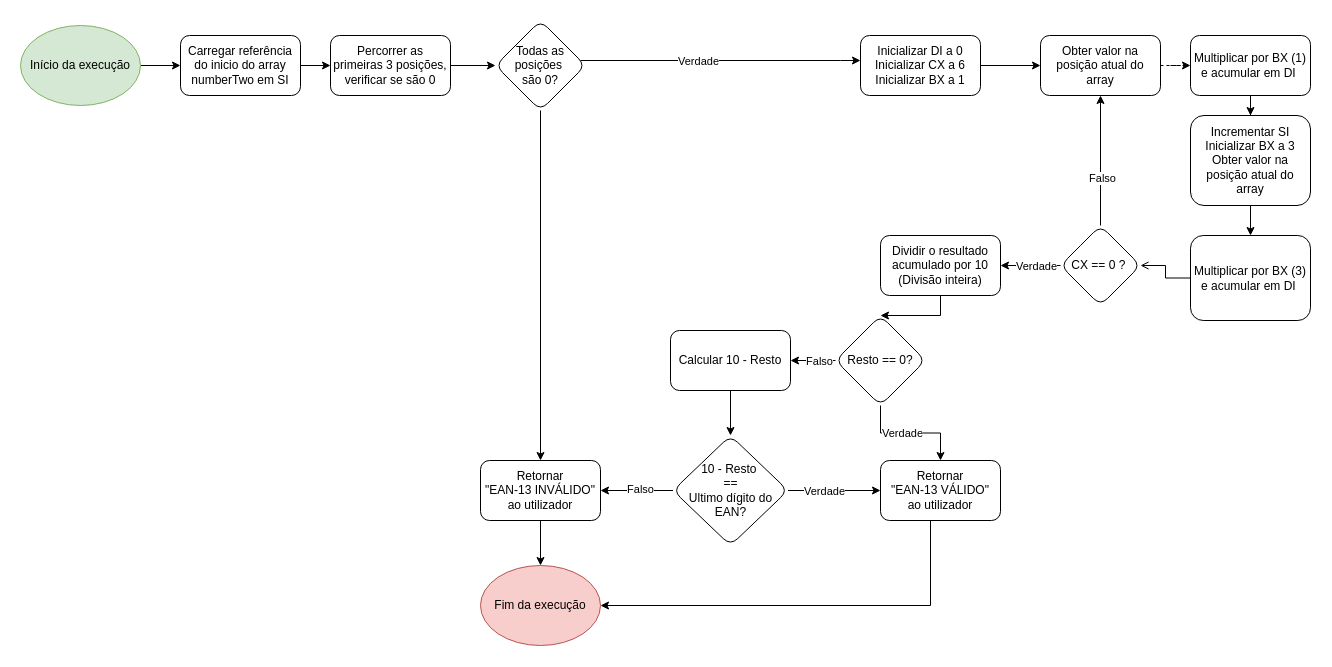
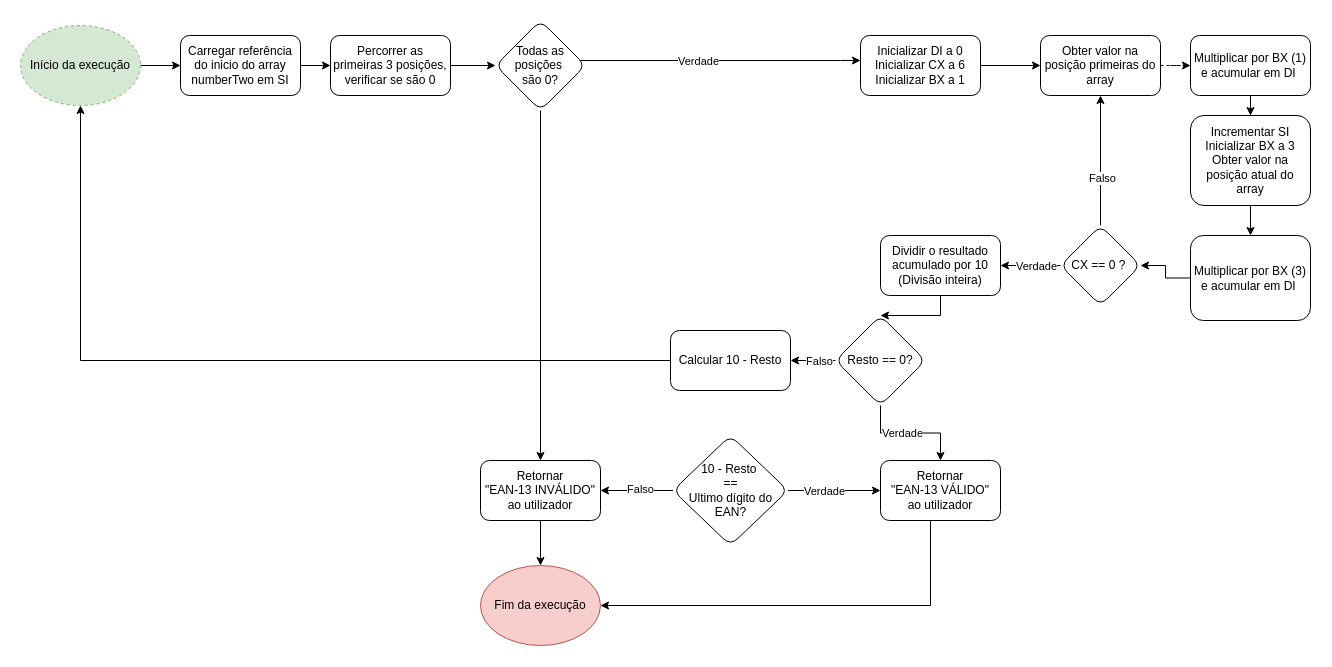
  <mxCell id="0" />
  <mxCell id="1" parent="0" />
  <mxCell id="2" value="" style="edgeStyle=orthogonalEdgeStyle;rounded=0;orthogonalLoop=1;jettySize=auto;html=1;" edge="1" parent="1" source="3" target="5"><mxGeometry relative="1" as="geometry" /></mxCell>
- <mxCell id="3" value="Início da execução" style="ellipse;whiteSpace=wrap;html=1;fillColor=#d5e8d4;strokeColor=#82b366;" vertex="1" parent="1"><mxGeometry x="20" y="25" width="120" height="80" as="geometry" /></mxCell>
+ <mxCell id="3" value="Início da execução" style="ellipse;whiteSpace=wrap;html=1;fillColor=#d5e8d4;strokeColor=#82b366;dashed=1;" vertex="1" parent="1"><mxGeometry x="20" y="25" width="120" height="80" as="geometry" /></mxCell>
  <mxCell id="4" value="" style="edgeStyle=orthogonalEdgeStyle;rounded=0;orthogonalLoop=1;jettySize=auto;html=1;" edge="1" parent="1" source="5" target="15"><mxGeometry relative="1" as="geometry" /></mxCell>
  <mxCell id="5" value="Carregar referência do inicio do array numberTwo em SI" style="rounded=1;whiteSpace=wrap;html=1;" vertex="1" parent="1"><mxGeometry x="180" y="35" width="120" height="60" as="geometry" /></mxCell>
  <mxCell id="6" value="" style="edgeStyle=orthogonalEdgeStyle;rounded=0;orthogonalLoop=1;jettySize=auto;html=1;" edge="1" parent="1" source="9" target="11"><mxGeometry relative="1" as="geometry"><Array as="points"><mxPoint x="840" y="60" /><mxPoint x="840" y="60" /></Array></mxGeometry></mxCell>
  <mxCell id="7" value="Verdade" style="edgeLabel;html=1;align=center;verticalAlign=middle;resizable=0;points=[];" vertex="1" connectable="0" parent="6"><mxGeometry x="-0.167" relative="1" as="geometry"><mxPoint as="offset" /></mxGeometry></mxCell>
  <mxCell id="8" style="edgeStyle=orthogonalEdgeStyle;rounded=0;orthogonalLoop=1;jettySize=auto;html=1;entryX=0.5;entryY=0;entryDx=0;entryDy=0;" edge="1" parent="1" source="9" target="44"><mxGeometry relative="1" as="geometry"><mxPoint x="730" y="595" as="targetPoint" /></mxGeometry></mxCell>
  <mxCell id="9" value="Todas as posições&amp;nbsp;&lt;div&gt;são 0?&lt;/div&gt;" style="rhombus;whiteSpace=wrap;html=1;rounded=1;" vertex="1" parent="1"><mxGeometry x="495" y="20" width="90" height="90" as="geometry" /></mxCell>
  <mxCell id="10" value="" style="edgeStyle=orthogonalEdgeStyle;rounded=0;orthogonalLoop=1;jettySize=auto;html=1;" edge="1" parent="1" source="11" target="13"><mxGeometry relative="1" as="geometry" /></mxCell>
  <mxCell id="11" value="Inicializar DI a 0&lt;div&gt;Inicializar CX a 6&lt;/div&gt;&lt;div&gt;Inicializar BX a 1&lt;/div&gt;" style="whiteSpace=wrap;html=1;rounded=1;" vertex="1" parent="1"><mxGeometry x="860" y="35" width="120" height="60" as="geometry" /></mxCell>
  <mxCell id="12" value="" style="edgeStyle=orthogonalEdgeStyle;rounded=0;orthogonalLoop=1;jettySize=auto;html=1;dashed=1;" edge="1" parent="1" source="13" target="17"><mxGeometry relative="1" as="geometry" /></mxCell>
- <mxCell id="13" value="Obter valor na posição atual do array" style="whiteSpace=wrap;html=1;rounded=1;" vertex="1" parent="1"><mxGeometry x="1040" y="35" width="120" height="60" as="geometry" /></mxCell>
+ <mxCell id="13" value="Obter valor na posição primeiras do array" style="whiteSpace=wrap;html=1;rounded=1;" vertex="1" parent="1"><mxGeometry x="1040" y="35" width="120" height="60" as="geometry" /></mxCell>
  <mxCell id="14" value="" style="edgeStyle=orthogonalEdgeStyle;rounded=0;orthogonalLoop=1;jettySize=auto;html=1;" edge="1" parent="1" source="15" target="9"><mxGeometry relative="1" as="geometry" /></mxCell>
  <mxCell id="15" value="Percorrer as primeiras 3 posições, verificar se são 0" style="whiteSpace=wrap;html=1;rounded=1;" vertex="1" parent="1"><mxGeometry x="330" y="35" width="120" height="60" as="geometry" /></mxCell>
  <mxCell id="16" value="" style="edgeStyle=orthogonalEdgeStyle;rounded=0;orthogonalLoop=1;jettySize=auto;html=1;" edge="1" parent="1" source="17" target="19"><mxGeometry relative="1" as="geometry" /></mxCell>
  <mxCell id="17" value="Multiplicar por BX (1) e acumular em DI&amp;nbsp;" style="whiteSpace=wrap;html=1;rounded=1;" vertex="1" parent="1"><mxGeometry x="1190" y="35" width="120" height="60" as="geometry" /></mxCell>
  <mxCell id="18" value="" style="edgeStyle=orthogonalEdgeStyle;rounded=0;orthogonalLoop=1;jettySize=auto;html=1;" edge="1" parent="1" source="19" target="21"><mxGeometry relative="1" as="geometry" /></mxCell>
  <mxCell id="19" value="Incrementar SI&lt;div&gt;Inicializar BX a 3&lt;br&gt;&lt;div&gt;Obter valor na posição atual do array&lt;/div&gt;&lt;/div&gt;" style="whiteSpace=wrap;html=1;rounded=1;" vertex="1" parent="1"><mxGeometry x="1190" y="115" width="120" height="90" as="geometry" /></mxCell>
- <mxCell id="20" value="" style="edgeStyle=orthogonalEdgeStyle;rounded=0;orthogonalLoop=1;jettySize=auto;html=1;endArrow=open;" edge="1" parent="1" source="21" target="26"><mxGeometry relative="1" as="geometry" /></mxCell>
+ <mxCell id="20" value="" style="edgeStyle=orthogonalEdgeStyle;rounded=0;orthogonalLoop=1;jettySize=auto;html=1;" edge="1" parent="1" source="21" target="26"><mxGeometry relative="1" as="geometry" /></mxCell>
  <mxCell id="21" value="Multiplicar por BX (3) e acumular em DI&amp;nbsp;" style="whiteSpace=wrap;html=1;rounded=1;" vertex="1" parent="1"><mxGeometry x="1190" y="235" width="120" height="85" as="geometry" /></mxCell>
  <mxCell id="22" style="edgeStyle=orthogonalEdgeStyle;rounded=0;orthogonalLoop=1;jettySize=auto;html=1;entryX=0.5;entryY=1;entryDx=0;entryDy=0;" edge="1" parent="1" source="26" target="13"><mxGeometry relative="1" as="geometry" /></mxCell>
  <mxCell id="23" value="Falso" style="edgeLabel;html=1;align=center;verticalAlign=middle;resizable=0;points=[];" vertex="1" connectable="0" parent="22"><mxGeometry x="-0.269" y="-1" relative="1" as="geometry"><mxPoint as="offset" /></mxGeometry></mxCell>
  <mxCell id="24" value="" style="edgeStyle=orthogonalEdgeStyle;rounded=0;orthogonalLoop=1;jettySize=auto;html=1;" edge="1" parent="1" source="26" target="28"><mxGeometry relative="1" as="geometry" /></mxCell>
  <mxCell id="25" value="Verdade" style="edgeLabel;html=1;align=center;verticalAlign=middle;resizable=0;points=[];" vertex="1" connectable="0" parent="24"><mxGeometry x="-0.167" relative="1" as="geometry"><mxPoint as="offset" /></mxGeometry></mxCell>
  <mxCell id="26" value="CX == 0 ?&amp;nbsp;" style="rhombus;whiteSpace=wrap;html=1;rounded=1;" vertex="1" parent="1"><mxGeometry x="1060" y="225" width="80" height="80" as="geometry" /></mxCell>
  <mxCell id="27" value="" style="edgeStyle=orthogonalEdgeStyle;rounded=0;orthogonalLoop=1;jettySize=auto;html=1;" edge="1" parent="1" source="28" target="33"><mxGeometry relative="1" as="geometry" /></mxCell>
  <mxCell id="28" value="Dividir o resultado&lt;div&gt;acumulado por 10&lt;/div&gt;&lt;div&gt;(Divisão inteira)&lt;/div&gt;" style="whiteSpace=wrap;html=1;rounded=1;" vertex="1" parent="1"><mxGeometry x="880" y="235" width="120" height="60" as="geometry" /></mxCell>
  <mxCell id="29" value="" style="edgeStyle=orthogonalEdgeStyle;rounded=0;orthogonalLoop=1;jettySize=auto;html=1;" edge="1" parent="1" source="33" target="35"><mxGeometry relative="1" as="geometry" /></mxCell>
  <mxCell id="30" value="Falso" style="edgeLabel;html=1;align=center;verticalAlign=middle;resizable=0;points=[];" vertex="1" connectable="0" parent="29"><mxGeometry x="-0.128" y="2" relative="1" as="geometry"><mxPoint x="3" y="-2" as="offset" /></mxGeometry></mxCell>
  <mxCell id="31" value="" style="edgeStyle=orthogonalEdgeStyle;rounded=0;orthogonalLoop=1;jettySize=auto;html=1;" edge="1" parent="1" source="33" target="37"><mxGeometry relative="1" as="geometry" /></mxCell>
  <mxCell id="32" value="Verdade" style="edgeLabel;html=1;align=center;verticalAlign=middle;resizable=0;points=[];" vertex="1" connectable="0" parent="31"><mxGeometry x="-0.143" y="-2" relative="1" as="geometry"><mxPoint y="-2" as="offset" /></mxGeometry></mxCell>
  <mxCell id="33" value="Resto == 0?" style="rhombus;whiteSpace=wrap;html=1;rounded=1;" vertex="1" parent="1"><mxGeometry x="835" y="315" width="90" height="90" as="geometry" /></mxCell>
- <mxCell id="34" value="" style="edgeStyle=orthogonalEdgeStyle;rounded=0;orthogonalLoop=1;jettySize=auto;html=1;" edge="1" parent="1" source="35" target="42"><mxGeometry relative="1" as="geometry" /></mxCell>
+ <mxCell id="34" value="" style="edgeStyle=orthogonalEdgeStyle;rounded=0;orthogonalLoop=1;jettySize=auto;html=1;" edge="1" parent="1" source="35" target="3"><mxGeometry relative="1" as="geometry" /></mxCell>
  <mxCell id="35" value="Calcular 10 - Resto" style="whiteSpace=wrap;html=1;rounded=1;" vertex="1" parent="1"><mxGeometry x="670" y="330" width="120" height="60" as="geometry" /></mxCell>
  <mxCell id="36" style="edgeStyle=orthogonalEdgeStyle;rounded=0;orthogonalLoop=1;jettySize=auto;html=1;entryX=1;entryY=0.5;entryDx=0;entryDy=0;" edge="1" parent="1" source="37" target="45"><mxGeometry relative="1" as="geometry"><Array as="points"><mxPoint x="930" y="605" /></Array></mxGeometry></mxCell>
  <mxCell id="37" value="Retornar&lt;div&gt;&quot;EAN-13 VÁLIDO&quot;&lt;/div&gt;&lt;div&gt;ao utilizador&lt;/div&gt;" style="whiteSpace=wrap;html=1;rounded=1;" vertex="1" parent="1"><mxGeometry x="880" y="460" width="120" height="60" as="geometry" /></mxCell>
  <mxCell id="38" value="" style="edgeStyle=orthogonalEdgeStyle;rounded=0;orthogonalLoop=1;jettySize=auto;html=1;" edge="1" parent="1" source="42" target="44"><mxGeometry relative="1" as="geometry" /></mxCell>
  <mxCell id="39" value="Falso" style="edgeLabel;html=1;align=center;verticalAlign=middle;resizable=0;points=[];" vertex="1" connectable="0" parent="38"><mxGeometry x="-0.097" y="-2" relative="1" as="geometry"><mxPoint as="offset" /></mxGeometry></mxCell>
  <mxCell id="40" value="" style="edgeStyle=orthogonalEdgeStyle;rounded=0;orthogonalLoop=1;jettySize=auto;html=1;" edge="1" parent="1" source="42" target="37"><mxGeometry relative="1" as="geometry" /></mxCell>
  <mxCell id="41" value="Verdade" style="edgeLabel;html=1;align=center;verticalAlign=middle;resizable=0;points=[];" vertex="1" connectable="0" parent="40"><mxGeometry x="-0.336" relative="1" as="geometry"><mxPoint x="5" as="offset" /></mxGeometry></mxCell>
  <mxCell id="42" value="10 - Resto&amp;nbsp;&lt;div&gt;==&lt;/div&gt;&lt;div&gt;Ultimo dígito do EAN?&lt;/div&gt;" style="rhombus;whiteSpace=wrap;html=1;rounded=1;" vertex="1" parent="1"><mxGeometry x="672.5" y="435" width="115" height="110" as="geometry" /></mxCell>
  <mxCell id="43" value="" style="edgeStyle=orthogonalEdgeStyle;rounded=0;orthogonalLoop=1;jettySize=auto;html=1;entryX=0.5;entryY=0;entryDx=0;entryDy=0;" edge="1" parent="1" source="44" target="45"><mxGeometry relative="1" as="geometry"><mxPoint x="742.5" y="515" as="targetPoint" /></mxGeometry></mxCell>
  <mxCell id="44" value="Retornar&lt;div&gt;&quot;EAN-13 INVÁLIDO&quot;&lt;/div&gt;&lt;div&gt;ao utilizador&lt;/div&gt;" style="whiteSpace=wrap;html=1;rounded=1;" vertex="1" parent="1"><mxGeometry x="480" y="460" width="120" height="60" as="geometry" /></mxCell>
  <mxCell id="45" value="Fim da execução" style="ellipse;whiteSpace=wrap;html=1;fillColor=#f8cecc;strokeColor=#b85450;" vertex="1" parent="1"><mxGeometry x="480" y="565" width="120" height="80" as="geometry" /></mxCell>
